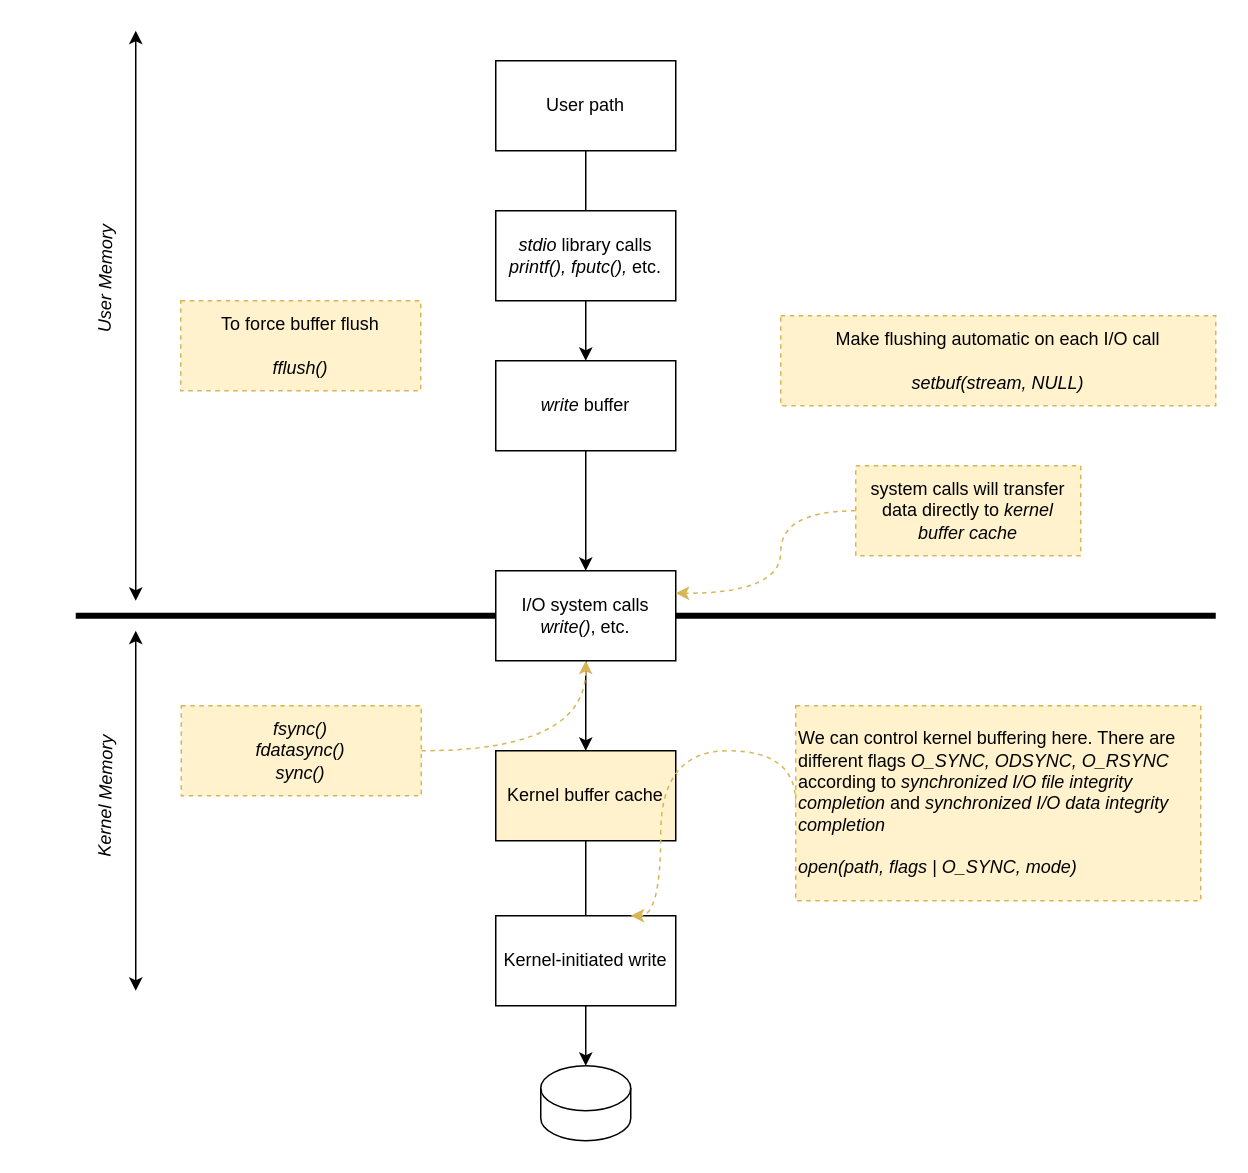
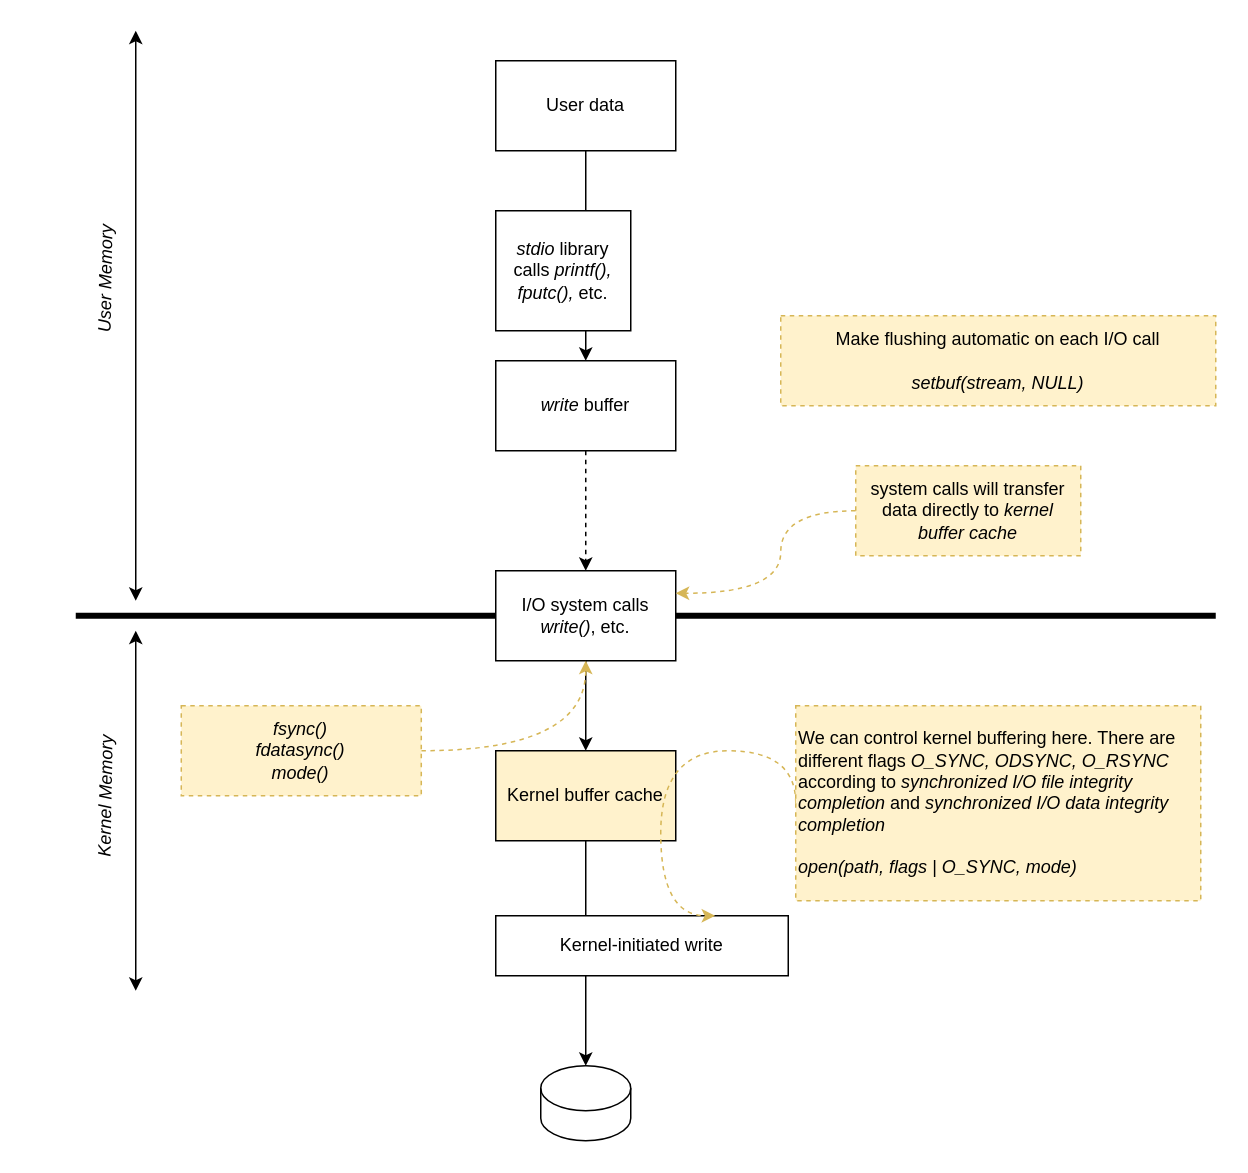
  <mxCell id="0" />
  <mxCell id="1" parent="0" />
  <mxCell id="2" value="Kernel buffer cache" style="rounded=0;whiteSpace=wrap;html=1;fillColor=#fff2cc;" vertex="1" parent="1"><mxGeometry x="330" y="500" width="120" height="60" as="geometry" /></mxCell>
  <mxCell id="3" value="Make flushing automatic on each I/O call&lt;br&gt;&lt;br&gt;&lt;i&gt;setbuf(stream, NULL)&lt;/i&gt;" style="text;html=1;align=center;verticalAlign=middle;whiteSpace=wrap;rounded=0;fillColor=#fff2cc;strokeColor=#d6b656;dashed=1;" vertex="1" parent="1"><mxGeometry x="520" y="210" width="290" height="60" as="geometry" /></mxCell>
  <mxCell id="4" value="" style="endArrow=none;html=1;rounded=0;strokeWidth=4;" edge="1" parent="1"><mxGeometry width="50" height="50" relative="1" as="geometry"><mxPoint x="50" y="410" as="sourcePoint" /><mxPoint x="810" y="410" as="targetPoint" /></mxGeometry></mxCell>
  <mxCell id="5" style="edgeStyle=orthogonalEdgeStyle;rounded=0;orthogonalLoop=1;jettySize=auto;html=1;exitX=0.5;exitY=1;exitDx=0;exitDy=0;entryX=0.5;entryY=0;entryDx=0;entryDy=0;" edge="1" parent="1" source="6" target="9"><mxGeometry relative="1" as="geometry" /></mxCell>
- <mxCell id="6" value="User path" style="rounded=0;whiteSpace=wrap;html=1;" vertex="1" parent="1"><mxGeometry x="330" y="40" width="120" height="60" as="geometry" /></mxCell>
- <mxCell id="7" value="&lt;i&gt;stdio &lt;/i&gt;library calls &lt;i&gt;printf(), fputc(), &lt;/i&gt;etc." style="rounded=0;whiteSpace=wrap;html=1;" vertex="1" parent="1"><mxGeometry x="330" y="140" width="120" height="60" as="geometry" /></mxCell>
- <mxCell id="8" style="edgeStyle=orthogonalEdgeStyle;rounded=0;orthogonalLoop=1;jettySize=auto;html=1;exitX=0.5;exitY=1;exitDx=0;exitDy=0;entryX=0.5;entryY=0;entryDx=0;entryDy=0;" edge="1" parent="1" source="9" target="11"><mxGeometry relative="1" as="geometry" /></mxCell>
+ <mxCell id="6" value="User data" style="rounded=0;whiteSpace=wrap;html=1;" vertex="1" parent="1"><mxGeometry x="330" y="40" width="120" height="60" as="geometry" /></mxCell>
+ <mxCell id="7" value="&lt;i&gt;stdio &lt;/i&gt;library calls &lt;i&gt;printf(), fputc(), &lt;/i&gt;etc." style="rounded=0;whiteSpace=wrap;html=1;" vertex="1" parent="1"><mxGeometry x="330" y="140" width="90" height="80" as="geometry" /></mxCell>
+ <mxCell id="8" style="edgeStyle=orthogonalEdgeStyle;rounded=0;orthogonalLoop=1;jettySize=auto;html=1;exitX=0.5;exitY=1;exitDx=0;exitDy=0;entryX=0.5;entryY=0;entryDx=0;entryDy=0;dashed=1;" edge="1" parent="1" source="9" target="11"><mxGeometry relative="1" as="geometry" /></mxCell>
  <mxCell id="9" value="&lt;i&gt;write &lt;/i&gt;buffer" style="rounded=0;whiteSpace=wrap;html=1;" vertex="1" parent="1"><mxGeometry x="330" y="240" width="120" height="60" as="geometry" /></mxCell>
  <mxCell id="10" style="edgeStyle=orthogonalEdgeStyle;rounded=0;orthogonalLoop=1;jettySize=auto;html=1;exitX=0.5;exitY=1;exitDx=0;exitDy=0;entryX=0.5;entryY=0;entryDx=0;entryDy=0;" edge="1" parent="1" source="11" target="2"><mxGeometry relative="1" as="geometry" /></mxCell>
  <mxCell id="11" value="I/O system calls &lt;i&gt;write()&lt;/i&gt;, etc." style="whiteSpace=wrap;html=1;rounded=0;" vertex="1" parent="1"><mxGeometry x="330" y="380" width="120" height="60" as="geometry" /></mxCell>
- <mxCell id="12" value="To force buffer flush&lt;br&gt;&lt;br&gt;&lt;i&gt;fflush()&lt;/i&gt;" style="text;html=1;align=center;verticalAlign=middle;whiteSpace=wrap;rounded=0;fillColor=#fff2cc;strokeColor=#d6b656;dashed=1;" vertex="1" parent="1"><mxGeometry x="120" y="200" width="160" height="60" as="geometry" /></mxCell>
  <mxCell id="13" style="edgeStyle=orthogonalEdgeStyle;rounded=0;orthogonalLoop=1;jettySize=auto;html=1;exitX=1;exitY=0.5;exitDx=0;exitDy=0;curved=1;fillColor=#fff2cc;strokeColor=#d6b656;dashed=1;" edge="1" parent="1" source="14" target="11"><mxGeometry relative="1" as="geometry" /></mxCell>
- <mxCell id="14" value="&lt;i&gt;fsync()&lt;br&gt;fdatasync()&lt;br&gt;sync()&lt;/i&gt;" style="text;html=1;align=center;verticalAlign=middle;whiteSpace=wrap;rounded=0;fillColor=#fff2cc;strokeColor=#d6b656;dashed=1;" vertex="1" parent="1"><mxGeometry x="120.35" y="470" width="160" height="60" as="geometry" /></mxCell>
+ <mxCell id="14" value="&lt;i&gt;fsync()&lt;br&gt;fdatasync()&lt;br&gt;mode()&lt;/i&gt;" style="text;html=1;align=center;verticalAlign=middle;whiteSpace=wrap;rounded=0;fillColor=#fff2cc;strokeColor=#d6b656;dashed=1;" vertex="1" parent="1"><mxGeometry x="120.35" y="470" width="160" height="60" as="geometry" /></mxCell>
  <mxCell id="15" style="edgeStyle=orthogonalEdgeStyle;rounded=0;orthogonalLoop=1;jettySize=auto;html=1;exitX=0.5;exitY=1;exitDx=0;exitDy=0;" edge="1" parent="1" source="2" target="17"><mxGeometry relative="1" as="geometry" /></mxCell>
- <mxCell id="16" value="Kernel-initiated write" style="rounded=0;whiteSpace=wrap;html=1;" vertex="1" parent="1"><mxGeometry x="330" y="610" width="120" height="60" as="geometry" /></mxCell>
+ <mxCell id="16" value="Kernel-initiated write" style="rounded=0;whiteSpace=wrap;html=1;" vertex="1" parent="1"><mxGeometry x="330" y="610" width="195" height="40" as="geometry" /></mxCell>
  <mxCell id="17" value="" style="shape=cylinder3;whiteSpace=wrap;html=1;boundedLbl=1;backgroundOutline=1;size=15;" vertex="1" parent="1"><mxGeometry x="360" y="710" width="60" height="50" as="geometry" /></mxCell>
  <mxCell id="18" style="edgeStyle=orthogonalEdgeStyle;rounded=0;orthogonalLoop=1;jettySize=auto;html=1;exitX=0;exitY=0.5;exitDx=0;exitDy=0;entryX=0.75;entryY=0;entryDx=0;entryDy=0;curved=1;dashed=1;fillColor=#fff2cc;strokeColor=#d6b656;" edge="1" parent="1" source="19" target="16"><mxGeometry relative="1" as="geometry"><Array as="points"><mxPoint x="440" y="500" /><mxPoint x="440" y="610" /></Array></mxGeometry></mxCell>
  <mxCell id="19" value="We can control kernel buffering here. There are different flags &lt;i&gt;O_SYNC, ODSYNC, O_RSYNC&lt;/i&gt; according to &lt;i&gt;synchronized I/O file integrity completion &lt;/i&gt;and &lt;i&gt;synchronized I/O data integrity completion&lt;/i&gt;&lt;br&gt;&lt;br&gt;&lt;div align=&quot;left&quot;&gt;&lt;i&gt;open(path, flags | O_SYNC, mode)&lt;/i&gt;&lt;/div&gt;" style="text;html=1;align=left;verticalAlign=middle;whiteSpace=wrap;rounded=0;fillColor=#fff2cc;strokeColor=#d6b656;dashed=1;" vertex="1" parent="1"><mxGeometry x="530" y="470" width="270" height="130" as="geometry" /></mxCell>
  <mxCell id="20" value="" style="endArrow=classic;startArrow=classic;html=1;rounded=0;" edge="1" parent="1"><mxGeometry width="50" height="50" relative="1" as="geometry"><mxPoint x="90" y="400" as="sourcePoint" /><mxPoint x="90" y="20" as="targetPoint" /></mxGeometry></mxCell>
  <mxCell id="21" value="&lt;i&gt;User Memory&lt;/i&gt;" style="text;html=1;align=center;verticalAlign=middle;whiteSpace=wrap;rounded=0;rotation=-89;" vertex="1" parent="1"><mxGeometry x="20.35" y="170" width="100" height="30" as="geometry" /></mxCell>
  <mxCell id="22" value="" style="endArrow=classic;startArrow=classic;html=1;rounded=0;" edge="1" parent="1"><mxGeometry width="50" height="50" relative="1" as="geometry"><mxPoint x="90" y="660" as="sourcePoint" /><mxPoint x="90" y="420" as="targetPoint" /></mxGeometry></mxCell>
  <mxCell id="23" value="&lt;i&gt;Kernel Memory&lt;/i&gt;" style="text;html=1;align=center;verticalAlign=middle;whiteSpace=wrap;rounded=0;rotation=-89;" vertex="1" parent="1"><mxGeometry x="20.35" y="515" width="100" height="30" as="geometry" /></mxCell>
  <mxCell id="24" style="edgeStyle=orthogonalEdgeStyle;rounded=0;orthogonalLoop=1;jettySize=auto;html=1;exitX=0;exitY=0.5;exitDx=0;exitDy=0;entryX=1;entryY=0.25;entryDx=0;entryDy=0;curved=1;strokeColor=#d6b656;dashed=1;fillColor=#fff2cc;" edge="1" parent="1" source="25" target="11"><mxGeometry relative="1" as="geometry"><Array as="points"><mxPoint x="520" y="340" /><mxPoint x="520" y="395" /></Array></mxGeometry></mxCell>
  <mxCell id="25" value="system calls will transfer data directly to &lt;i&gt;kernel buffer cache&lt;/i&gt;" style="rounded=0;whiteSpace=wrap;html=1;fillColor=#fff2cc;strokeColor=#d6b656;dashed=1;" vertex="1" parent="1"><mxGeometry x="570" y="310" width="150" height="60" as="geometry" /></mxCell>
